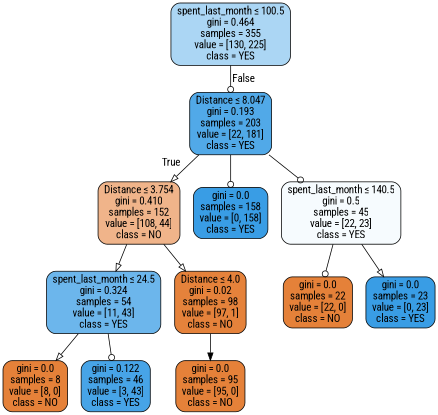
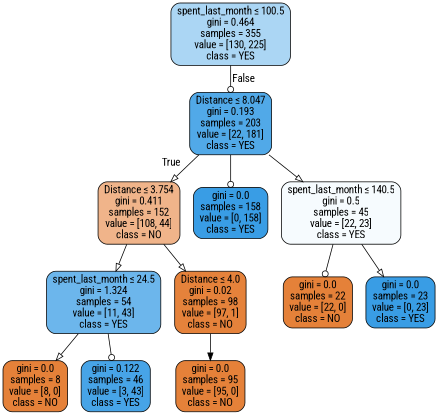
  digraph {
    fontname="Roboto Condensed"
    node [color=black fillcolor="#e58139" fontname="Roboto Condensed" shape=box style="filled, rounded"]
    edge [arrowhead=onormal fontname="Roboto Condensed"]
    n1 [fillcolor="#abd6f4" label=<spent_last_month &le; 100.5<br/>gini = 0.464<br/>samples = 355<br/>value = [130, 225]<br/>class = YES>]
    n2 [fillcolor="#51a9e8" label=<Distance &le; 8.047<br/>gini = 0.193<br/>samples = 203<br/>value = [22, 181]<br/>class = YES>]
-   n3 [fillcolor="#f0b48a" label=<Distance &le; 3.754<br/>gini = 0.410<br/>samples = 152<br/>value = [108, 44]<br/>class = NO>]
-   n4 [fillcolor="#6cb6ec" label=<spent_last_month &le; 24.5<br/>gini = 0.324<br/>samples = 54<br/>value = [11, 43]<br/>class = YES>]
+   n3 [fillcolor="#f0b48a" label=<Distance &le; 3.754<br/>gini = 0.411<br/>samples = 152<br/>value = [108, 44]<br/>class = NO>]
+   n4 [fillcolor="#6cb6ec" label=<spent_last_month &le; 24.5<br/>gini = 1.324<br/>samples = 54<br/>value = [11, 43]<br/>class = YES>]
    n5 [fillcolor="#e5823b" label=<Distance &le; 4.0<br/>gini = 0.02<br/>samples = 98<br/>value = [97, 1]<br/>class = NO>]
    n6 [fillcolor="#399de5" label=<gini = 0.0<br/>samples = 158<br/>value = [0, 158]<br/>class = YES>]
    n7 [fillcolor="#f6fbfe" label=<spent_last_month &le; 140.5<br/>gini = 0.5<br/>samples = 45<br/>value = [22, 23]<br/>class = YES>]
    n8 [label=<gini = 0.0<br/>samples = 8<br/>value = [8, 0]<br/>class = NO>]
    n9 [fillcolor="#47a4e7" label=<gini = 0.122<br/>samples = 46<br/>value = [3, 43]<br/>class = YES>]
    n10 [label=<gini = 0.0<br/>samples = 95<br/>value = [95, 0]<br/>class = NO>]
    n11 [label=<gini = 0.0<br/>samples = 22<br/>value = [22, 0]<br/>class = NO>]
    n12 [fillcolor="#399de5" label=<gini = 0.0<br/>samples = 23<br/>value = [0, 23]<br/>class = YES>]
    n1 -> n2 [arrowhead=odot headlabel=False labelangle=-45 labeldistance=2.5]
    n2 -> n3 [headlabel=True labelangle=45 labeldistance=2.5]
    n2 -> n6 [arrowhead=odot]
-   n2 -> n7 [arrowhead=odot]
+   n2 -> n7
    n3 -> n4
    n3 -> n5
    n4 -> n8
    n4 -> n9 [arrowhead=odot]
    n5 -> n10 [arrowhead=normal]
    n7 -> n11 [arrowhead=odot]
    n7 -> n12
  }
